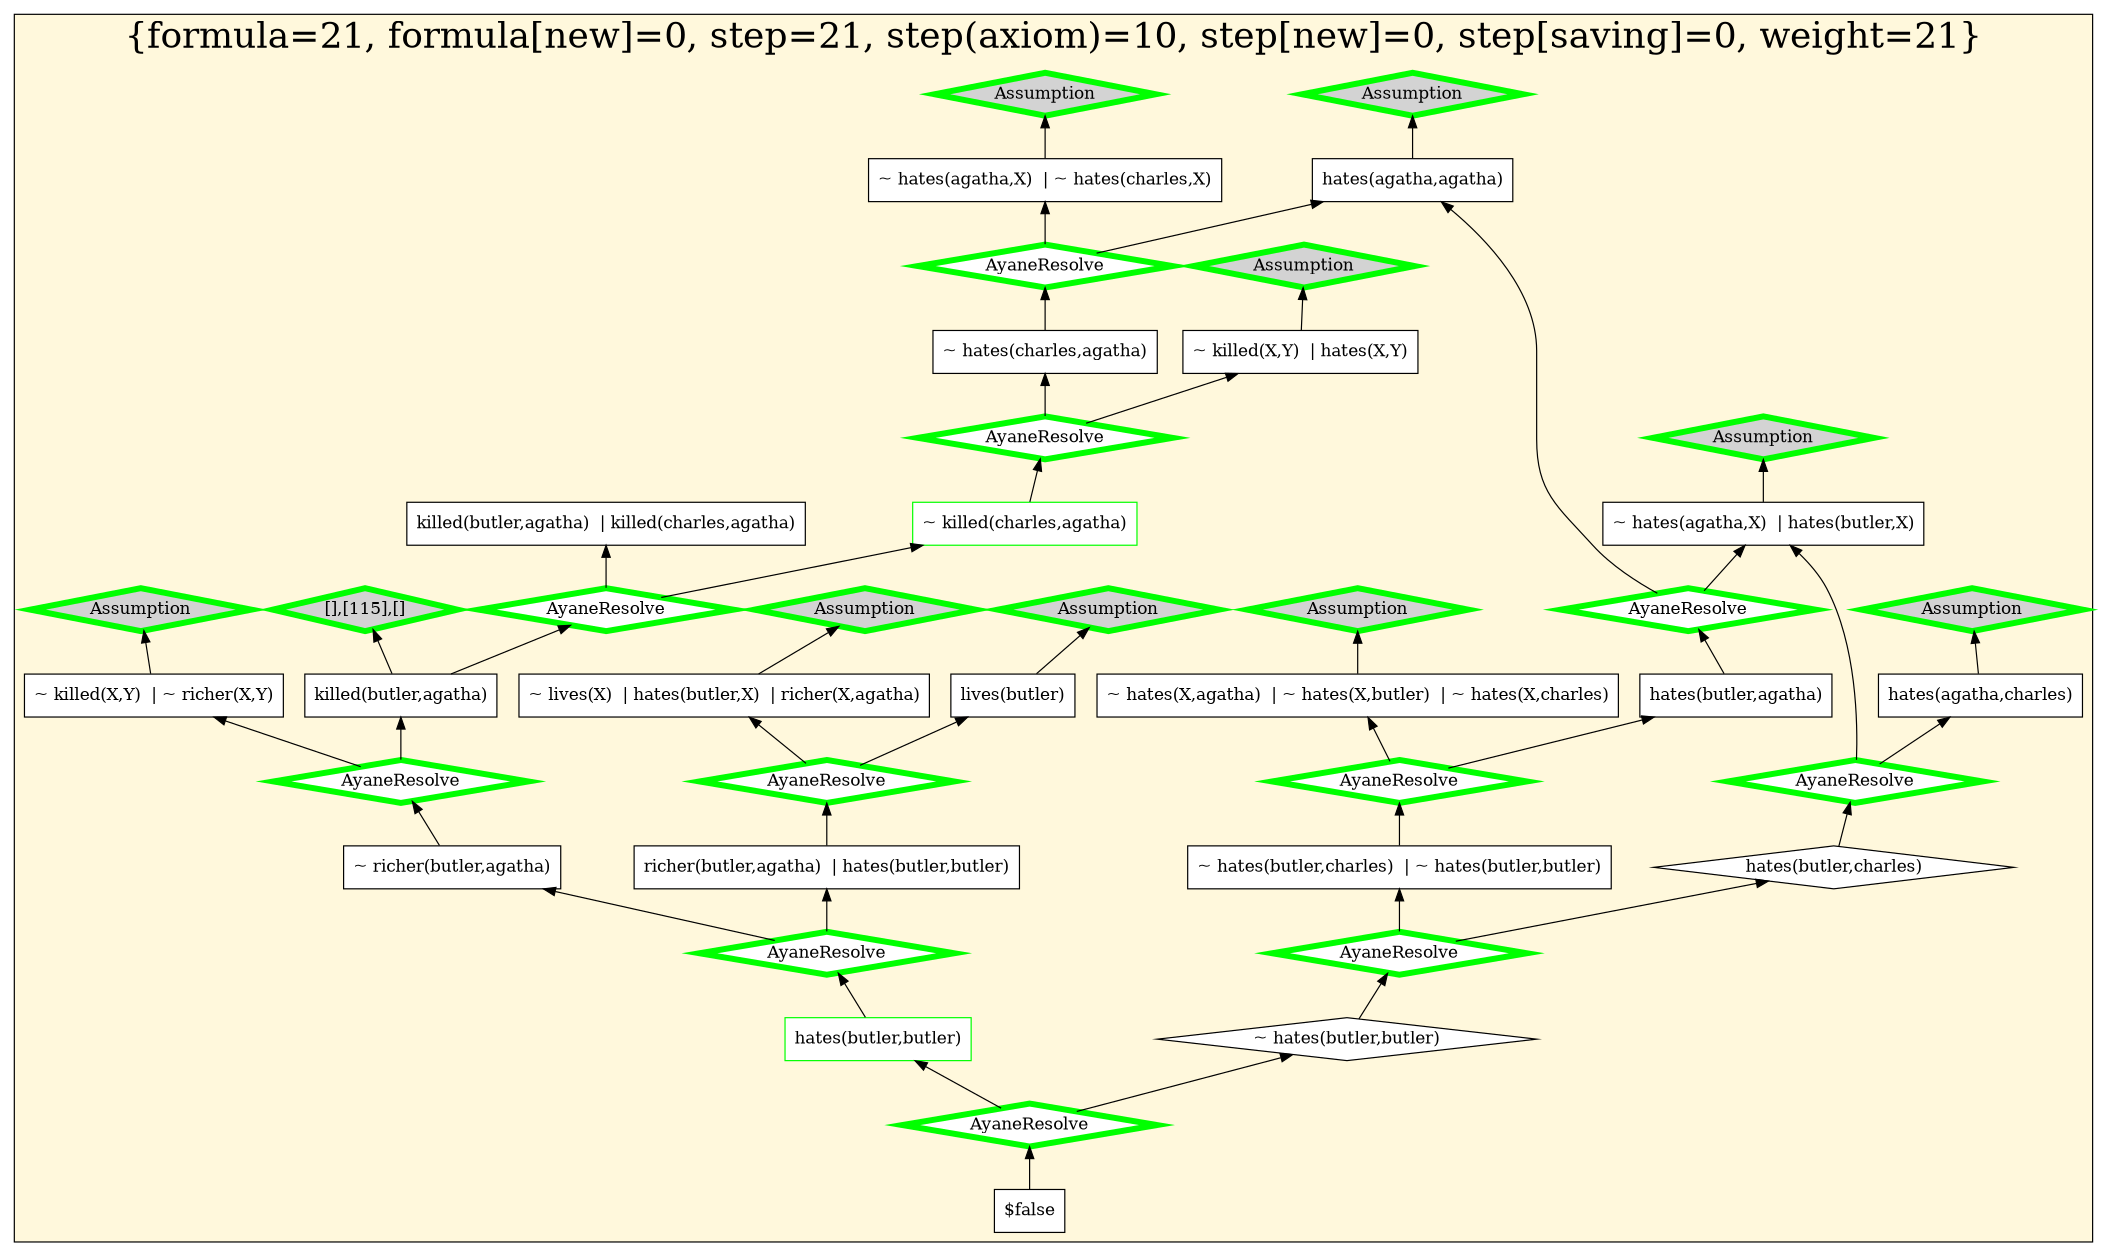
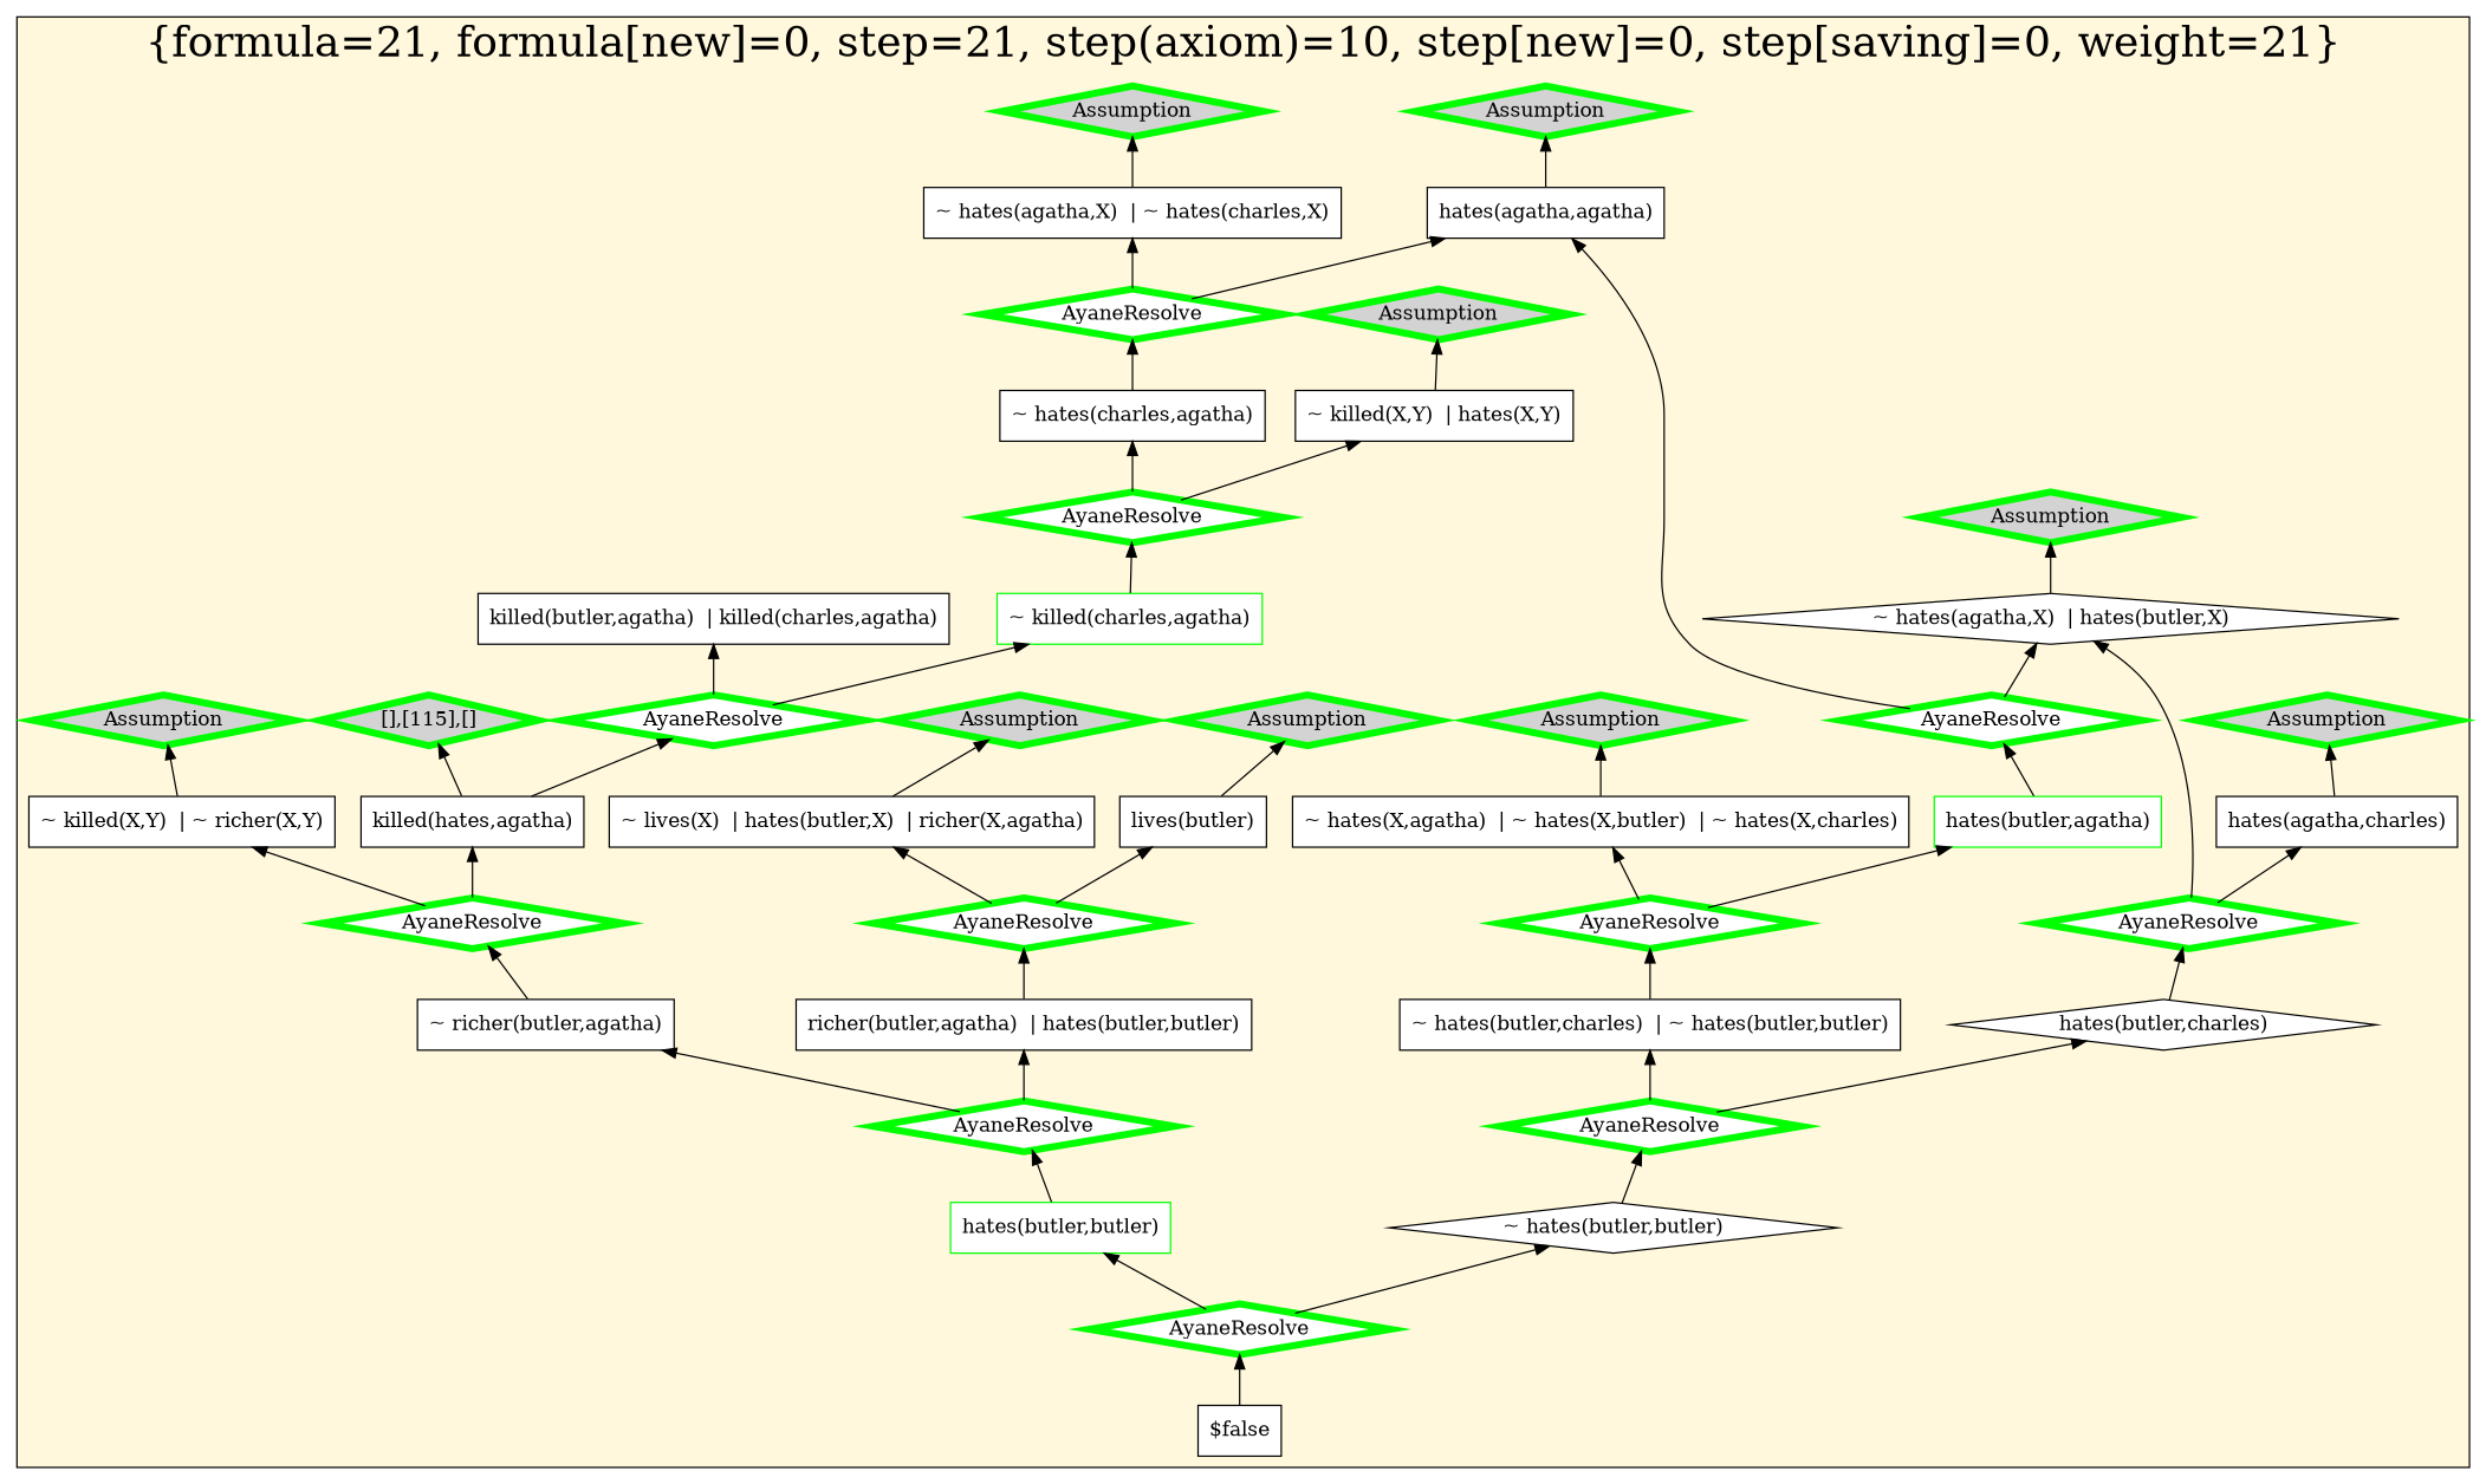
  digraph {
    rankdir=BT
    node [color=green fillcolor=white shape=diamond style=filled]
    n1 [color=black label="killed(butler,agatha)  | killed(charles,agatha)" shape=box]
    n2 [color=black label="~ richer(butler,agatha)" shape=box]
    n3 [color=black label="~ hates(X,agatha)  | ~ hates(X,butler)  | ~ hates(X,charles)" shape=box]
    n4 [color=black label="richer(butler,agatha)  | hates(butler,butler)" shape=box]
    n5 [color=black label="~ lives(X)  | hates(butler,X)  | richer(X,agatha)" shape=box]
    n6 [label="hates(butler,butler)" shape=box]
-   n7 [color=black label="hates(butler,agatha)" shape=box]
+   n7 [label="hates(butler,agatha)" shape=box]
    n8 [color=black label="~ killed(X,Y)  | hates(X,Y)" shape=box]
-   n9 [color=black label="~ hates(agatha,X)  | hates(butler,X)" shape=box]
+   n9 [color=black label="~ hates(agatha,X)  | hates(butler,X)"]
    n10 [color=black label="~ hates(charles,agatha)" shape=box]
    n11 [color=black label="~ hates(butler,charles)  | ~ hates(butler,butler)" shape=box]
    n12 [color=black label="hates(butler,charles)"]
    n13 [color=black label="~ hates(butler,butler)"]
    n14 [color=black label="lives(butler)" shape=box]
    n15 [color=black label="~ hates(agatha,X)  | ~ hates(charles,X)" shape=box]
    n16 [label="~ killed(charles,agatha)" shape=box]
    n17 [color=black label="~ killed(X,Y)  | ~ richer(X,Y)" shape=box]
    n18 [color=black label="hates(agatha,charles)" shape=box]
    n19 [color=black label="hates(agatha,agatha)" shape=box]
-   n20 [color=black label="killed(butler,agatha)" shape=box]
+   n20 [color=black label="killed(hates,agatha)" shape=box]
    n21 [color=black label="$false" shape=box]
    n22 [fillcolor=lightgrey label=Assumption penwidth=5]
    n23 [label=AyaneResolve penwidth=5]
    n24 [label=AyaneResolve penwidth=5]
    n25 [fillcolor=lightgrey label=Assumption penwidth=5]
    n26 [label=AyaneResolve penwidth=5]
    n27 [label=AyaneResolve penwidth=5]
    n28 [label=AyaneResolve penwidth=5]
    n29 [fillcolor=lightgrey label=Assumption penwidth=5]
    n30 [label=AyaneResolve penwidth=5]
    n31 [fillcolor=lightgrey label=Assumption penwidth=5]
    n32 [label=AyaneResolve penwidth=5]
    n33 [fillcolor=lightgrey label=Assumption penwidth=5]
    n34 [label=AyaneResolve penwidth=5]
    n35 [fillcolor=lightgrey label=Assumption penwidth=5]
    n36 [label=AyaneResolve penwidth=5]
    n37 [label=AyaneResolve penwidth=5]
    n38 [fillcolor=lightgrey label="[],[115],[]" penwidth=5]
    n39 [fillcolor=lightgrey label=Assumption penwidth=5]
    n40 [fillcolor=lightgrey label=Assumption penwidth=5]
    n41 [label=AyaneResolve penwidth=5]
    n42 [fillcolor=lightgrey label=Assumption penwidth=5]
    subgraph cluster_1 {
      fillcolor=cornsilk
      fontsize=30
      label="{formula=21, formula[new]=0, step=21, step(axiom)=10, step[new]=0, step[saving]=0, weight=21}"
      labelloc=b
      style=filled
      n1
      n2
      n3
      n4
      n5
      n6
      n7
      n8
      n9
      n10
      n11
      n12
      n13
      n14
      n15
      n16
      n17
      n18
      n19
      n20
      n21
      n22
      n23
      n24
      n25
      n26
      n27
      n28
      n29
      n30
      n31
      n32
      n33
      n34
      n35
      n36
      n37
      n38
      n39
      n40
      n41
      n42
    }
    n2 -> n32
    n3 -> n42
    n4 -> n27
    n5 -> n39
    n6 -> n37
    n7 -> n28
    n8 -> n40
    n9 -> n25
    n10 -> n23
    n11 -> n26
    n12 -> n41
    n13 -> n24
    n14 -> n29
    n15 -> n31
    n16 -> n30
    n17 -> n33
    n18 -> n35
    n19 -> n22
    n20 -> n36
    n20 -> n38
    n21 -> n34
    n23 -> n15
    n23 -> n19
    n24 -> n11
    n24 -> n12
    n26 -> n3
    n26 -> n7
    n27 -> n5
    n27 -> n14
    n28 -> n9
    n28 -> n19
    n30 -> n8
    n30 -> n10
    n32 -> n17
    n32 -> n20
    n34 -> n6
    n34 -> n13
    n36 -> n1
    n36 -> n16
    n37 -> n2
    n37 -> n4
    n41 -> n9
    n41 -> n18
  }
